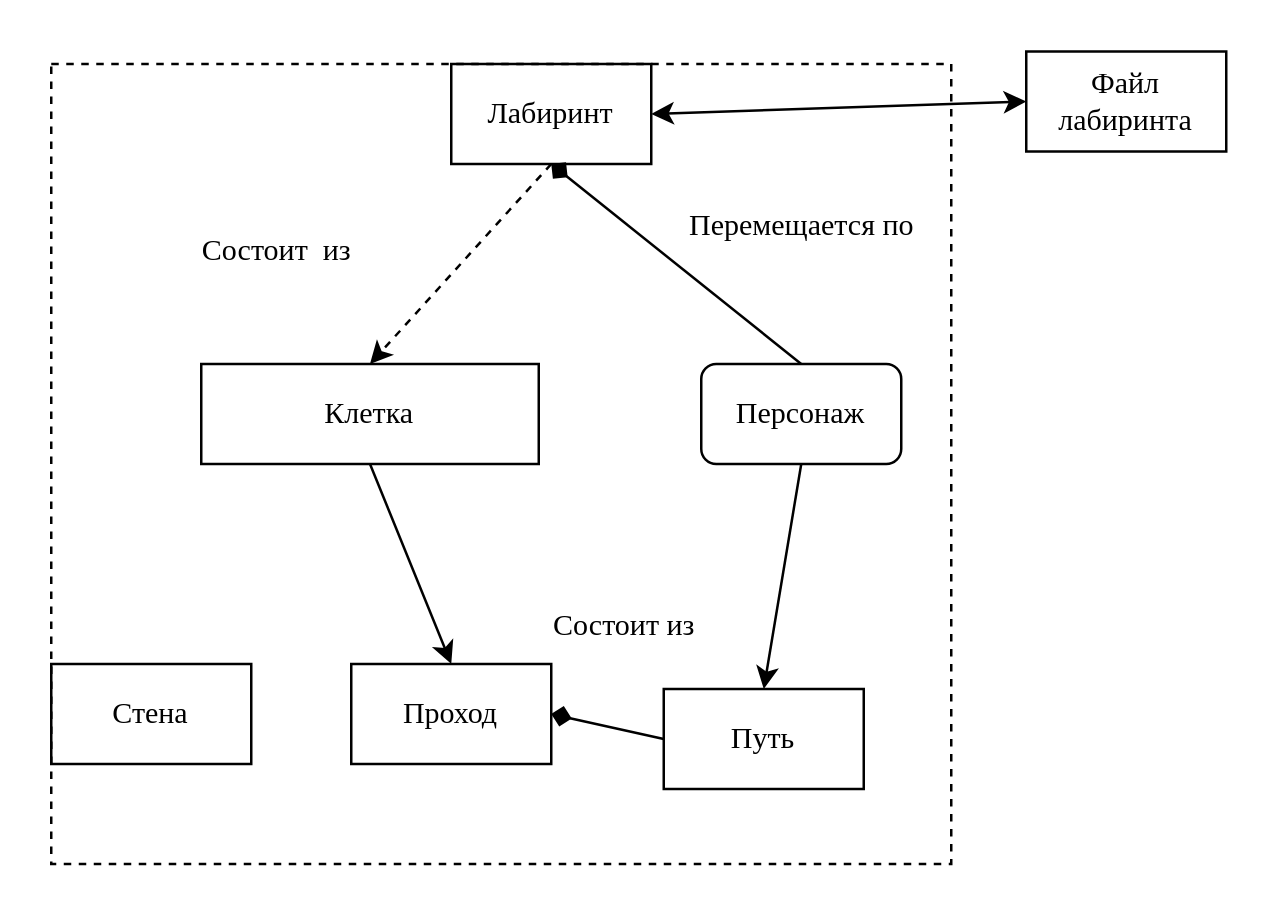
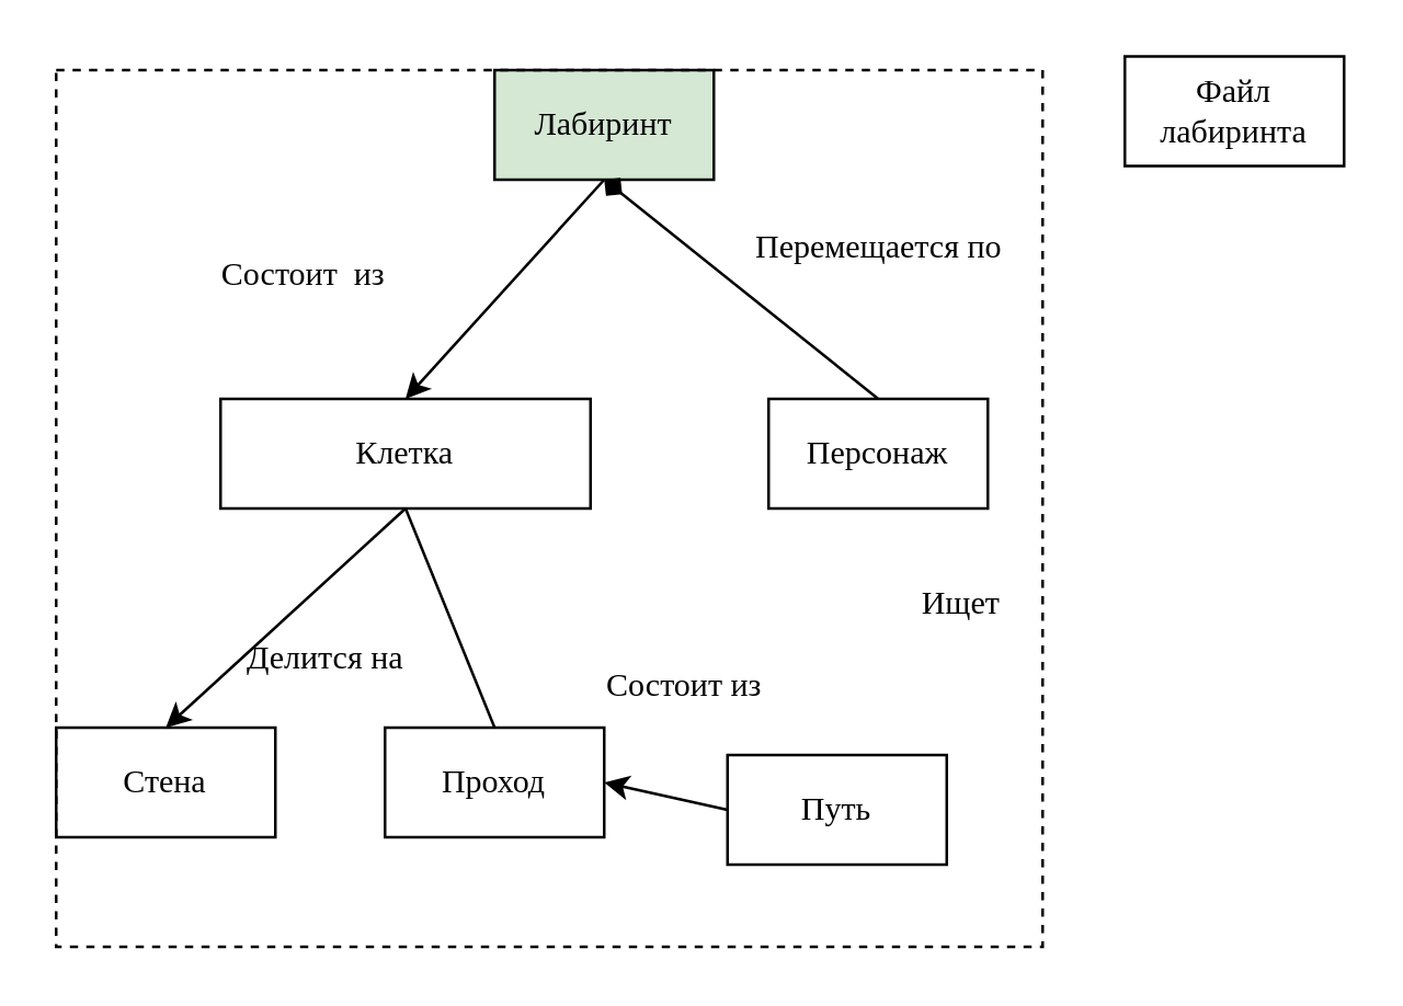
  <mxCell id="0" />
  <mxCell id="1" parent="0" />
- <mxCell id="2" value="&lt;font face=&quot;Times New Roman&quot;&gt;Лабиринт&lt;/font&gt;" style="rounded=0;whiteSpace=wrap;html=1;" parent="1" vertex="1"><mxGeometry x="180" y="25" width="80" height="40" as="geometry" /></mxCell>
+ <mxCell id="2" value="&lt;font face=&quot;Times New Roman&quot;&gt;Лабиринт&lt;/font&gt;" style="rounded=0;whiteSpace=wrap;html=1;fillColor=#d5e8d4;" parent="1" vertex="1"><mxGeometry x="180" y="25" width="80" height="40" as="geometry" /></mxCell>
  <mxCell id="3" value="&lt;font face=&quot;Times New Roman&quot;&gt;Клетка&lt;/font&gt;" style="rounded=0;whiteSpace=wrap;html=1;" vertex="1" parent="1"><mxGeometry x="80" y="145" width="135" height="40" as="geometry" /></mxCell>
- <mxCell id="4" value="&lt;font face=&quot;Times New Roman&quot;&gt;Персонаж&lt;/font&gt;" style="whiteSpace=wrap;html=1;rounded=1;" vertex="1" parent="1"><mxGeometry x="280" y="145" width="80" height="40" as="geometry" /></mxCell>
+ <mxCell id="4" value="&lt;font face=&quot;Times New Roman&quot;&gt;Персонаж&lt;/font&gt;" style="rounded=0;whiteSpace=wrap;html=1;" vertex="1" parent="1"><mxGeometry x="280" y="145" width="80" height="40" as="geometry" /></mxCell>
  <mxCell id="5" value="&lt;font face=&quot;Times New Roman&quot;&gt;Проход&lt;/font&gt;" style="rounded=0;whiteSpace=wrap;html=1;" vertex="1" parent="1"><mxGeometry x="140" y="265" width="80" height="40" as="geometry" /></mxCell>
  <mxCell id="6" value="&lt;font face=&quot;Times New Roman&quot;&gt;Стена&lt;/font&gt;" style="rounded=0;whiteSpace=wrap;html=1;" vertex="1" parent="1"><mxGeometry x="20" y="265" width="80" height="40" as="geometry" /></mxCell>
  <mxCell id="7" value="&lt;font face=&quot;Times New Roman&quot;&gt;Путь&lt;/font&gt;" style="rounded=0;whiteSpace=wrap;html=1;" vertex="1" parent="1"><mxGeometry x="265" y="275" width="80" height="40" as="geometry" /></mxCell>
  <mxCell id="8" value="" style="endArrow=diamond;html=1;rounded=0;exitX=0.5;exitY=0;exitDx=0;exitDy=0;entryX=0.5;entryY=1;entryDx=0;entryDy=0;" edge="1" parent="1" source="4" target="2"><mxGeometry width="50" height="50" relative="1" as="geometry"><mxPoint x="160" y="265" as="sourcePoint" /><mxPoint x="210" y="215" as="targetPoint" /></mxGeometry></mxCell>
- <mxCell id="9" value="" style="endArrow=classic;html=1;rounded=0;exitX=0.5;exitY=1;exitDx=0;exitDy=0;entryX=0.5;entryY=0;entryDx=0;entryDy=0;dashed=1;" edge="1" parent="1" source="2" target="3"><mxGeometry width="50" height="50" relative="1" as="geometry"><mxPoint x="160" y="265" as="sourcePoint" /><mxPoint x="210" y="215" as="targetPoint" /></mxGeometry></mxCell>
- <mxCell id="10" value="" style="endArrow=classic;html=1;rounded=0;exitX=0.5;exitY=1;exitDx=0;exitDy=0;entryX=0.5;entryY=0;entryDx=0;entryDy=0;" edge="1" parent="1" source="3" target="5"><mxGeometry width="50" height="50" relative="1" as="geometry"><mxPoint x="160" y="265" as="sourcePoint" /><mxPoint x="210" y="215" as="targetPoint" /></mxGeometry></mxCell>
- <mxCell id="12" value="" style="endArrow=classic;html=1;rounded=0;exitX=0.5;exitY=1;exitDx=0;exitDy=0;entryX=0.5;entryY=0;entryDx=0;entryDy=0;" edge="1" parent="1" source="4" target="7"><mxGeometry width="50" height="50" relative="1" as="geometry"><mxPoint x="160" y="265" as="sourcePoint" /><mxPoint x="210" y="215" as="targetPoint" /></mxGeometry></mxCell>
+ <mxCell id="9" value="" style="endArrow=classic;html=1;rounded=0;exitX=0.5;exitY=1;exitDx=0;exitDy=0;entryX=0.5;entryY=0;entryDx=0;entryDy=0;" edge="1" parent="1" source="2" target="3"><mxGeometry width="50" height="50" relative="1" as="geometry"><mxPoint x="160" y="265" as="sourcePoint" /><mxPoint x="210" y="215" as="targetPoint" /></mxGeometry></mxCell>
+ <mxCell id="10" value="" style="endArrow=none;html=1;rounded=0;exitX=0.5;exitY=1;exitDx=0;exitDy=0;entryX=0.5;entryY=0;entryDx=0;entryDy=0;" edge="1" parent="1" source="3" target="5"><mxGeometry width="50" height="50" relative="1" as="geometry"><mxPoint x="160" y="265" as="sourcePoint" /><mxPoint x="210" y="215" as="targetPoint" /></mxGeometry></mxCell>
+ <mxCell id="11" value="" style="endArrow=classic;html=1;rounded=0;exitX=0.5;exitY=1;exitDx=0;exitDy=0;entryX=0.5;entryY=0;entryDx=0;entryDy=0;" edge="1" parent="1" source="3" target="6"><mxGeometry width="50" height="50" relative="1" as="geometry"><mxPoint x="160" y="265" as="sourcePoint" /><mxPoint x="210" y="215" as="targetPoint" /></mxGeometry></mxCell>
  <mxCell id="13" value="&lt;font face=&quot;Times New Roman&quot;&gt;Состоит&amp;nbsp; из&lt;/font&gt;" style="text;html=1;align=center;verticalAlign=middle;resizable=0;points=[];autosize=1;strokeColor=none;fillColor=none;" vertex="1" parent="1"><mxGeometry x="70" y="85" width="80" height="30" as="geometry" /></mxCell>
  <mxCell id="14" value="&lt;font face=&quot;Times New Roman&quot;&gt;Перемещается по&lt;/font&gt;" style="text;html=1;align=center;verticalAlign=middle;resizable=0;points=[];autosize=1;strokeColor=none;fillColor=none;" vertex="1" parent="1"><mxGeometry x="265" y="75" width="110" height="30" as="geometry" /></mxCell>
- <mxCell id="17" value="" style="endArrow=diamond;html=1;rounded=0;entryX=1;entryY=0.5;entryDx=0;entryDy=0;exitX=0;exitY=0.5;exitDx=0;exitDy=0;" edge="1" parent="1" source="7" target="5"><mxGeometry width="50" height="50" relative="1" as="geometry"><mxPoint x="250" y="325" as="sourcePoint" /><mxPoint x="300" y="275" as="targetPoint" /></mxGeometry></mxCell>
+ <mxCell id="15" value="&lt;font face=&quot;Times New Roman&quot;&gt;Делится на&lt;/font&gt;" style="text;html=1;align=center;verticalAlign=middle;resizable=0;points=[];autosize=1;strokeColor=none;fillColor=none;" vertex="1" parent="1"><mxGeometry x="78" y="225" width="80" height="30" as="geometry" /></mxCell>
+ <mxCell id="16" value="&lt;font face=&quot;Times New Roman&quot;&gt;Ищет&lt;/font&gt;" style="text;html=1;align=center;verticalAlign=middle;resizable=0;points=[];autosize=1;strokeColor=none;fillColor=none;" vertex="1" parent="1"><mxGeometry x="325" y="205" width="50" height="30" as="geometry" /></mxCell>
+ <mxCell id="17" value="" style="endArrow=classic;html=1;rounded=0;entryX=1;entryY=0.5;entryDx=0;entryDy=0;exitX=0;exitY=0.5;exitDx=0;exitDy=0;" edge="1" parent="1" source="7" target="5"><mxGeometry width="50" height="50" relative="1" as="geometry"><mxPoint x="250" y="325" as="sourcePoint" /><mxPoint x="300" y="275" as="targetPoint" /></mxGeometry></mxCell>
  <mxCell id="18" value="&lt;font face=&quot;Times New Roman&quot;&gt;Состоит из&lt;/font&gt;" style="text;html=1;align=center;verticalAlign=middle;resizable=0;points=[];autosize=1;strokeColor=none;fillColor=none;" vertex="1" parent="1"><mxGeometry x="209" y="235" width="80" height="30" as="geometry" /></mxCell>
  <mxCell id="19" value="&lt;font face=&quot;Times New Roman&quot;&gt;Файл лабиринта&lt;/font&gt;" style="rounded=0;whiteSpace=wrap;html=1;" vertex="1" parent="1"><mxGeometry x="410" y="20" width="80" height="40" as="geometry" /></mxCell>
- <mxCell id="20" value="" style="endArrow=classic;startArrow=classic;html=1;rounded=0;exitX=1;exitY=0.5;exitDx=0;exitDy=0;entryX=0;entryY=0.5;entryDx=0;entryDy=0;" edge="1" parent="1" source="2" target="19"><mxGeometry width="50" height="50" relative="1" as="geometry"><mxPoint x="220" y="325" as="sourcePoint" /><mxPoint x="270" y="275" as="targetPoint" /></mxGeometry></mxCell>
  <mxCell id="21" value="" style="rounded=0;whiteSpace=wrap;html=1;dashed=1;fillColor=none;" vertex="1" parent="1"><mxGeometry x="20" y="25" width="360" height="320" as="geometry" /></mxCell>
